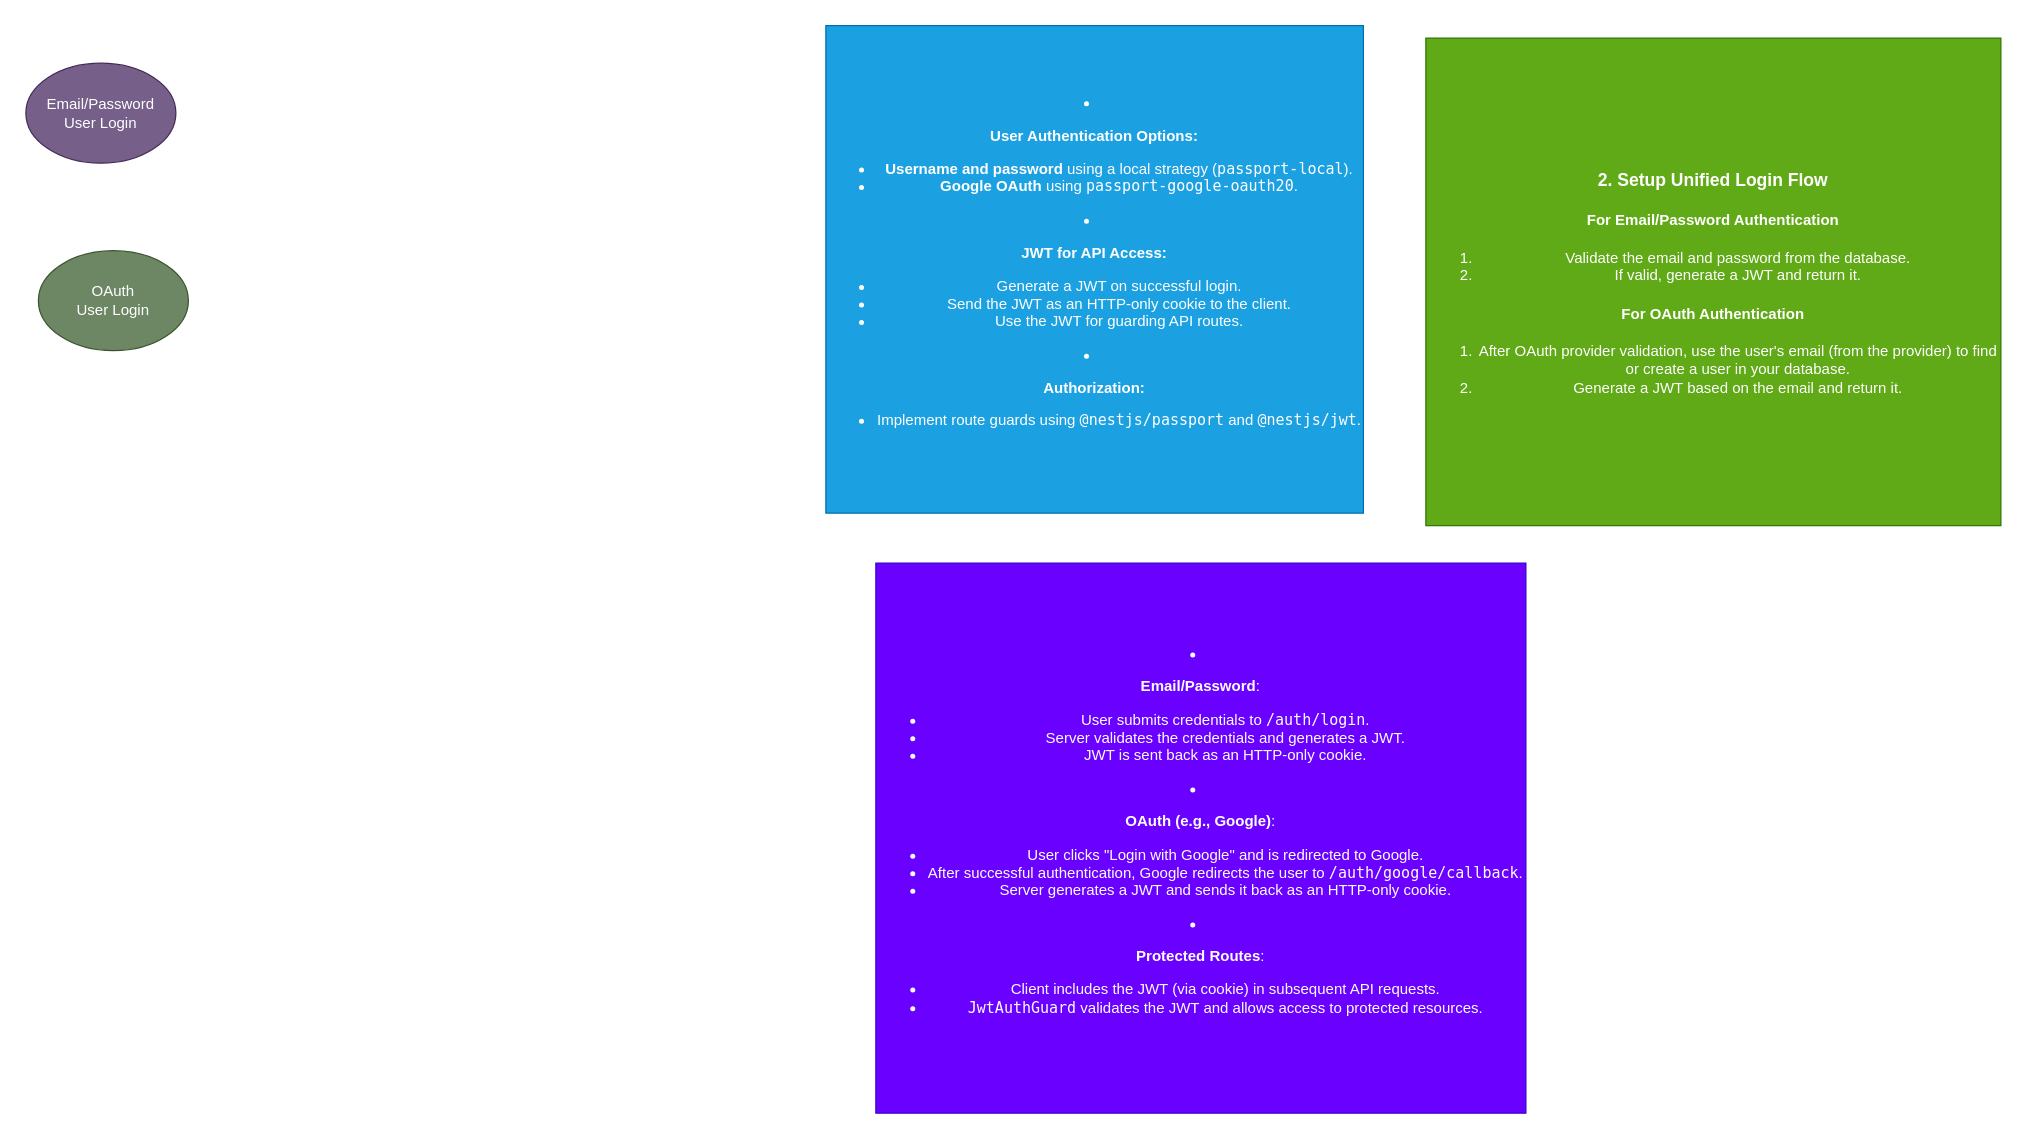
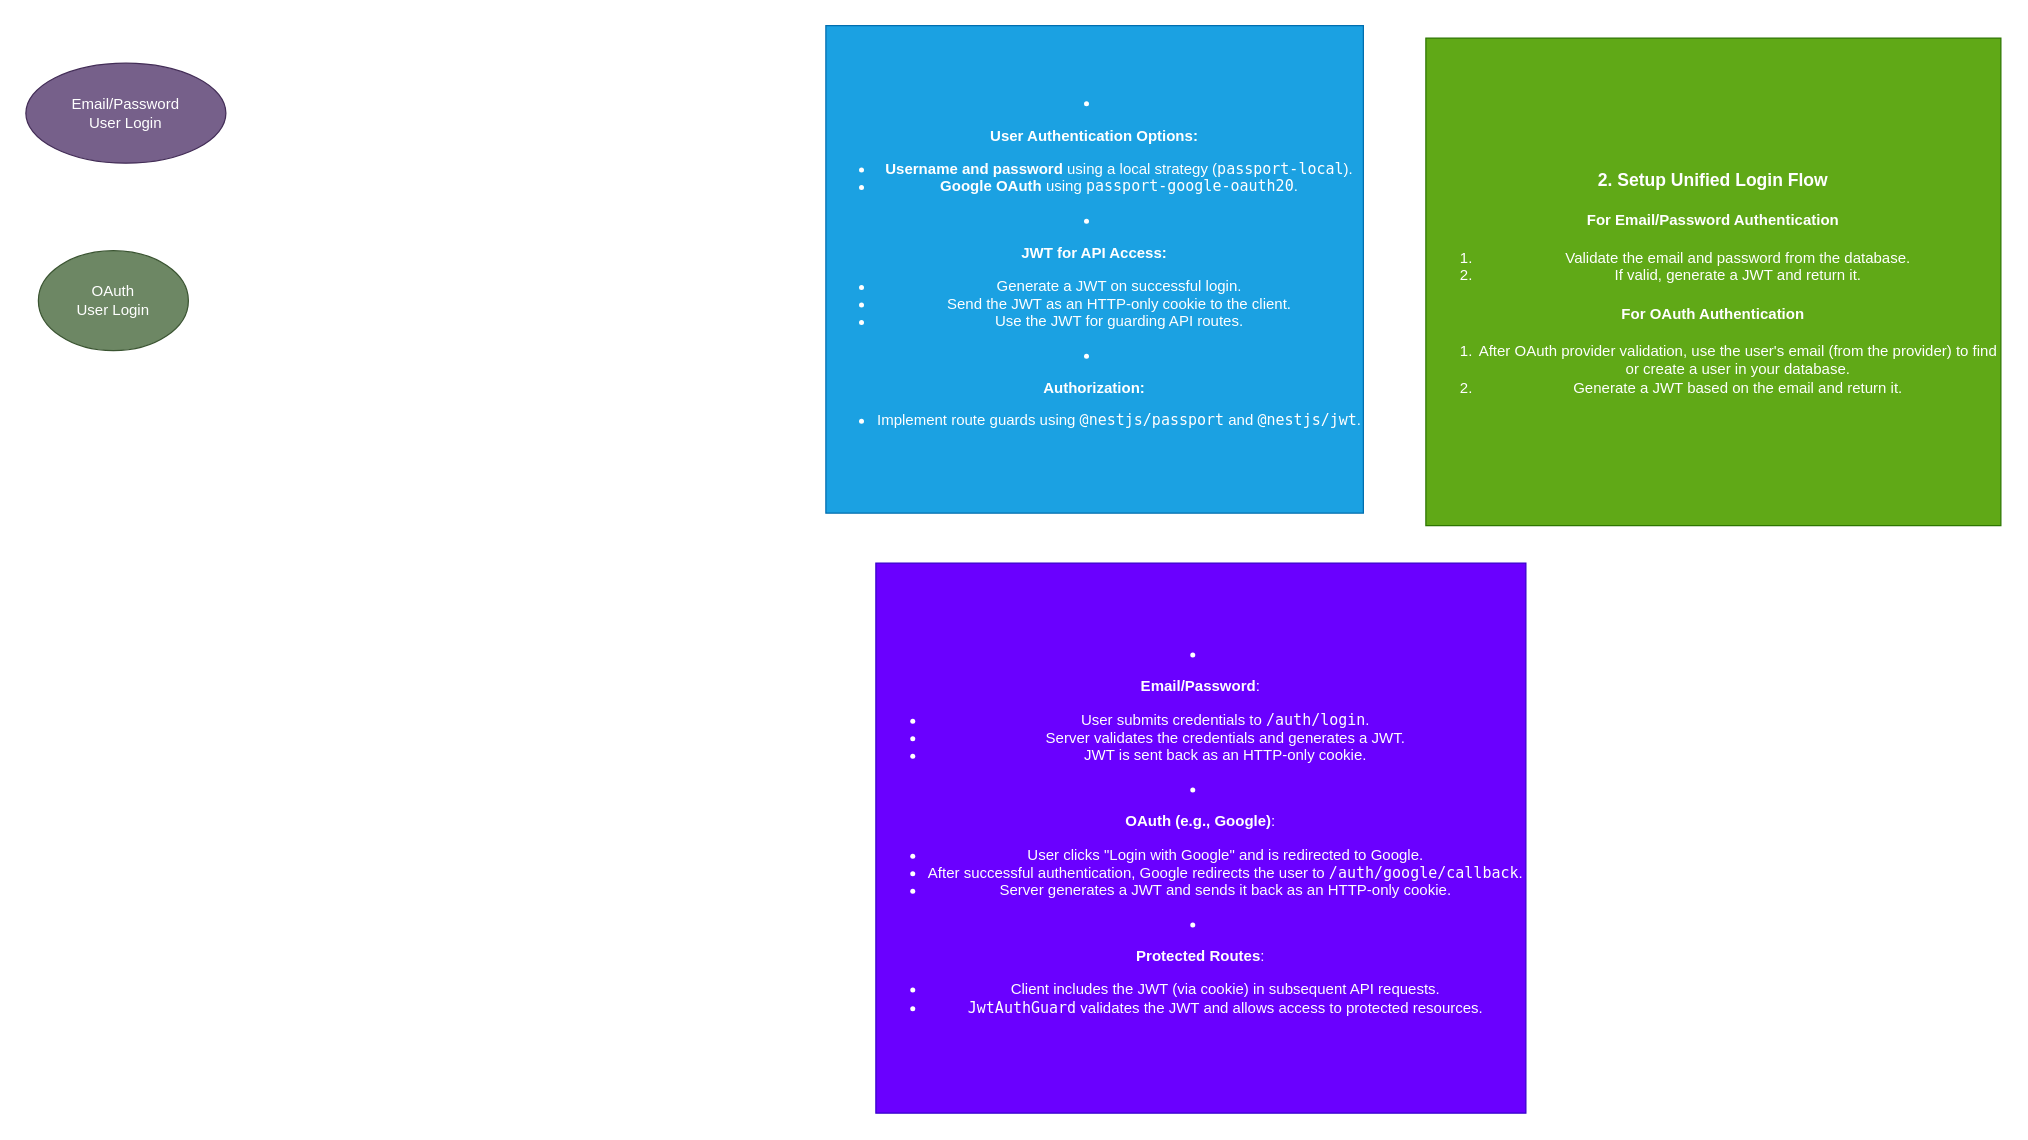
  <mxCell id="0" />
  <mxCell id="1" parent="0" />
  <mxCell id="2" value="&lt;li&gt;&lt;p&gt;&lt;strong&gt;User Authentication Options:&lt;/strong&gt;&lt;/p&gt;&lt;ul&gt;&lt;li&gt;&lt;strong&gt;Username and password&lt;/strong&gt; using a local strategy (&lt;code&gt;passport-local&lt;/code&gt;).&lt;/li&gt;&lt;li&gt;&lt;strong&gt;Google OAuth&lt;/strong&gt; using &lt;code&gt;passport-google-oauth20&lt;/code&gt;.&lt;/li&gt;&lt;/ul&gt;&lt;/li&gt;&lt;li&gt;&lt;p&gt;&lt;strong&gt;JWT for API Access:&lt;/strong&gt;&lt;/p&gt;&lt;ul&gt;&lt;li&gt;Generate a JWT on successful login.&lt;/li&gt;&lt;li&gt;Send the JWT as an HTTP-only cookie to the client.&lt;/li&gt;&lt;li&gt;Use the JWT for guarding API routes.&lt;/li&gt;&lt;/ul&gt;&lt;/li&gt;&lt;li&gt;&lt;p&gt;&lt;strong&gt;Authorization:&lt;/strong&gt;&lt;/p&gt;&lt;ul&gt;&lt;li&gt;Implement route guards using &lt;code&gt;@nestjs/passport&lt;/code&gt; and &lt;code&gt;@nestjs/jwt&lt;/code&gt;.&lt;/li&gt;&lt;/ul&gt;&lt;/li&gt;" style="rounded=0;whiteSpace=wrap;html=1;fillColor=#1ba1e2;fontColor=#ffffff;strokeColor=#006EAF;" parent="1" vertex="1"><mxGeometry x="660" y="20" width="430" height="390" as="geometry" /></mxCell>
  <mxCell id="3" value="&lt;h3&gt;&lt;strong&gt;2. Setup Unified Login Flow&lt;/strong&gt;&lt;/h3&gt;&lt;h4&gt;&lt;strong&gt;For Email/Password Authentication&lt;/strong&gt;&lt;/h4&gt;&lt;ol&gt;&lt;li&gt;Validate the email and password from the database.&lt;/li&gt;&lt;li&gt;If valid, generate a JWT and return it.&lt;/li&gt;&lt;/ol&gt;&lt;h4&gt;&lt;strong&gt;For OAuth Authentication&lt;/strong&gt;&lt;/h4&gt;&lt;ol&gt;&lt;li&gt;After OAuth provider validation, use the user's email (from the provider) to find or create a user in your database.&lt;/li&gt;&lt;li&gt;Generate a JWT based on the email and return it.&lt;/li&gt;&lt;/ol&gt;" style="rounded=0;whiteSpace=wrap;html=1;fillColor=#60a917;fontColor=#ffffff;strokeColor=#2D7600;" parent="1" vertex="1"><mxGeometry x="1140" y="30" width="460" height="390" as="geometry" /></mxCell>
  <mxCell id="4" value="&lt;li&gt;&lt;p&gt;&lt;strong&gt;Email/Password&lt;/strong&gt;:&lt;/p&gt;&lt;ul&gt;&lt;li&gt;User submits credentials to &lt;code&gt;/auth/login&lt;/code&gt;.&lt;/li&gt;&lt;li&gt;Server validates the credentials and generates a JWT.&lt;/li&gt;&lt;li&gt;JWT is sent back as an HTTP-only cookie.&lt;/li&gt;&lt;/ul&gt;&lt;/li&gt;&lt;li&gt;&lt;p&gt;&lt;strong&gt;OAuth (e.g., Google)&lt;/strong&gt;:&lt;/p&gt;&lt;ul&gt;&lt;li&gt;User clicks &quot;Login with Google&quot; and is redirected to Google.&lt;/li&gt;&lt;li&gt;After successful authentication, Google redirects the user to &lt;code&gt;/auth/google/callback&lt;/code&gt;.&lt;/li&gt;&lt;li&gt;Server generates a JWT and sends it back as an HTTP-only cookie.&lt;/li&gt;&lt;/ul&gt;&lt;/li&gt;&lt;li&gt;&lt;p&gt;&lt;strong&gt;Protected Routes&lt;/strong&gt;:&lt;/p&gt;&lt;ul&gt;&lt;li&gt;Client includes the JWT (via cookie) in subsequent API requests.&lt;/li&gt;&lt;li&gt;&lt;code&gt;JwtAuthGuard&lt;/code&gt; validates the JWT and allows access to protected resources.&lt;/li&gt;&lt;/ul&gt;&lt;/li&gt;" style="rounded=0;whiteSpace=wrap;html=1;fillColor=#6a00ff;fontColor=#ffffff;strokeColor=#3700CC;" parent="1" vertex="1"><mxGeometry x="700" y="450" width="520" height="440" as="geometry" /></mxCell>
- <mxCell id="5" value="Email/Password&lt;br&gt;User Login" style="ellipse;whiteSpace=wrap;html=1;fillColor=#76608a;strokeColor=#432D57;fontColor=#ffffff;" vertex="1" parent="1"><mxGeometry x="20" y="50" width="120" height="80" as="geometry" /></mxCell>
+ <mxCell id="5" value="Email/Password&lt;br&gt;User Login" style="ellipse;whiteSpace=wrap;html=1;fillColor=#76608a;strokeColor=#432D57;fontColor=#ffffff;" vertex="1" parent="1"><mxGeometry x="20" y="50" width="160" height="80" as="geometry" /></mxCell>
  <mxCell id="6" value="OAuth&lt;br&gt;User Login" style="ellipse;whiteSpace=wrap;html=1;fillColor=#6d8764;strokeColor=#3A5431;fontColor=#ffffff;" vertex="1" parent="1"><mxGeometry x="30" y="200" width="120" height="80" as="geometry" /></mxCell>
